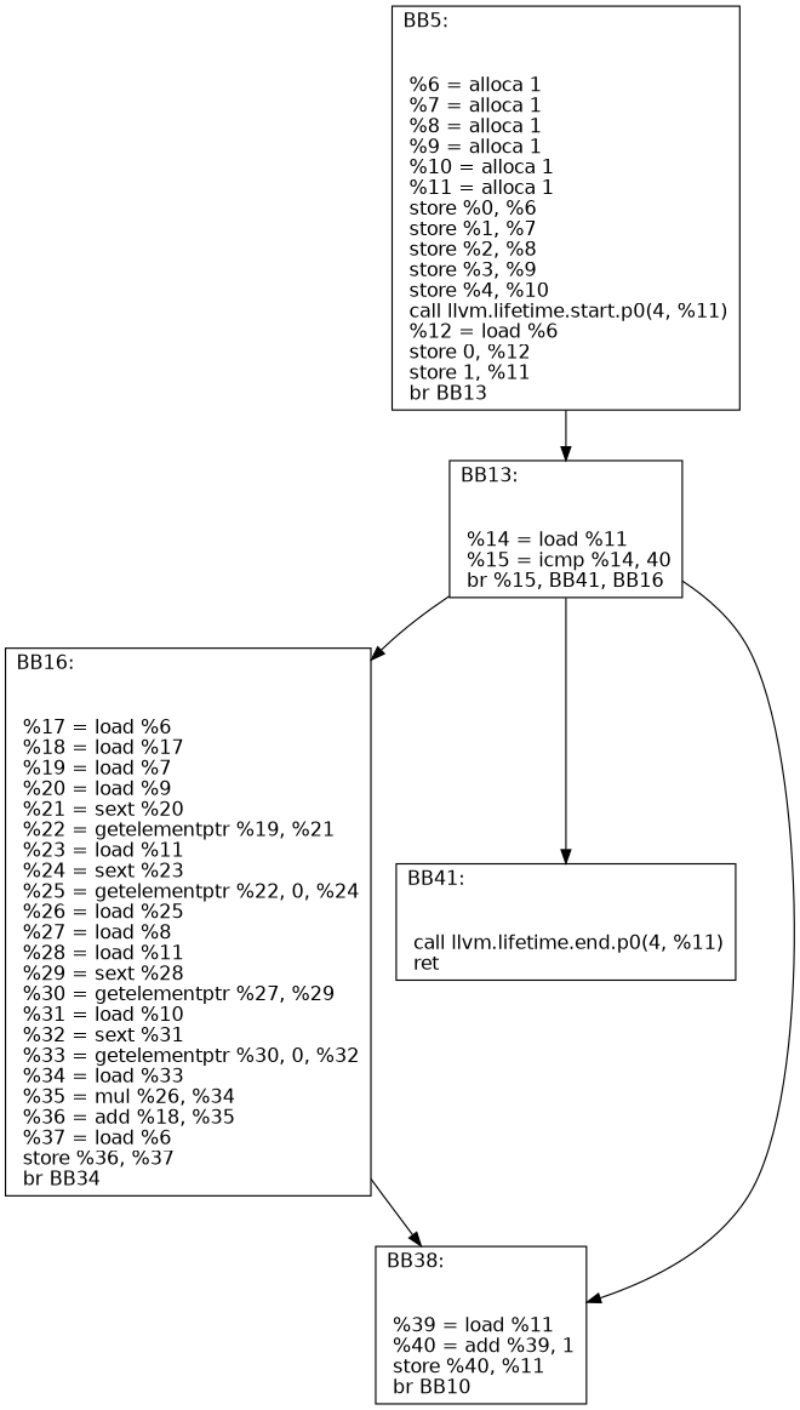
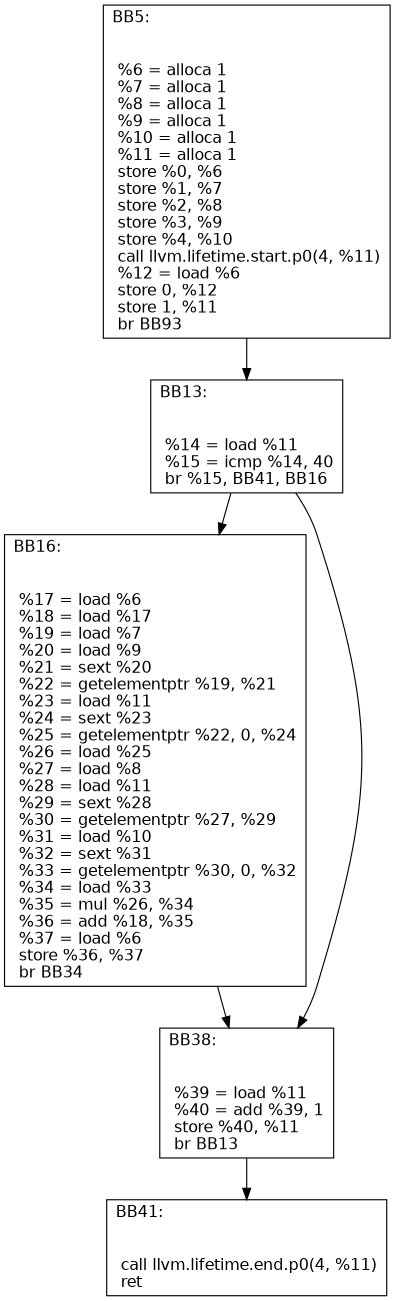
  digraph {
    fontname="DejaVu Sans"
    node [fontname="DejaVu Sans" shape=record]
    edge [fontname="DejaVu Sans"]
-   n1 [label="{BB5:\l\l\n	 %6 = alloca  1\l	 %7 = alloca  1\l	 %8 = alloca  1\l	 %9 = alloca  1\l	 %10 = alloca  1\l	 %11 = alloca  1\l	 store  %0,  %6\l	 store  %1,  %7\l	 store  %2,  %8\l	 store  %3,  %9\l	 store  %4,  %10\l	 call llvm.lifetime.start.p0(4, %11)\l	 %12 = load  %6\l	 store  0,  %12\l	 store  1,  %11\l	 br BB13\l	}"]
+   n1 [label="{BB5:\l\l\n	 %6 = alloca  1\l	 %7 = alloca  1\l	 %8 = alloca  1\l	 %9 = alloca  1\l	 %10 = alloca  1\l	 %11 = alloca  1\l	 store  %0,  %6\l	 store  %1,  %7\l	 store  %2,  %8\l	 store  %3,  %9\l	 store  %4,  %10\l	 call llvm.lifetime.start.p0(4, %11)\l	 %12 = load  %6\l	 store  0,  %12\l	 store  1,  %11\l	 br BB93\l	}"]
    n2 [label="{BB13:\l\l\n	 %14 = load  %11\l	 %15 = icmp  %14,  40\l	 br %15, BB41, BB16\l	}"]
    n3 [label="{BB16:\l\l\n	 %17 = load  %6\l	 %18 = load  %17\l	 %19 = load  %7\l	 %20 = load  %9\l	 %21 = sext  %20\l	 %22 = getelementptr  %19,  %21\l	 %23 = load  %11\l	 %24 = sext  %23\l	 %25 = getelementptr  %22,  0,  %24\l	 %26 = load  %25\l	 %27 = load  %8\l	 %28 = load  %11\l	 %29 = sext  %28\l	 %30 = getelementptr  %27,  %29\l	 %31 = load  %10\l	 %32 = sext  %31\l	 %33 = getelementptr  %30,  0,  %32\l	 %34 = load  %33\l	 %35 = mul  %26,  %34\l	 %36 = add  %18,  %35\l	 %37 = load  %6\l	 store  %36,  %37\l	 br BB34\l	}"]
    n4 [label="{BB41:\l\l\n	 call llvm.lifetime.end.p0(4, %11)\l	 ret \l	}"]
-   n5 [label="{BB38:\l\l\n	 %39 = load  %11\l	 %40 = add  %39,  1\l	 store  %40,  %11\l	 br BB10\l	}"]
+   n5 [label="{BB38:\l\l\n	 %39 = load  %11\l	 %40 = add  %39,  1\l	 store  %40,  %11\l	 br BB13\l	}"]
    n1 -> n2
    n2 -> n3
-   n2 -> n4
+   n5 -> n4
    n2 -> n5
    n3 -> n5
  }
